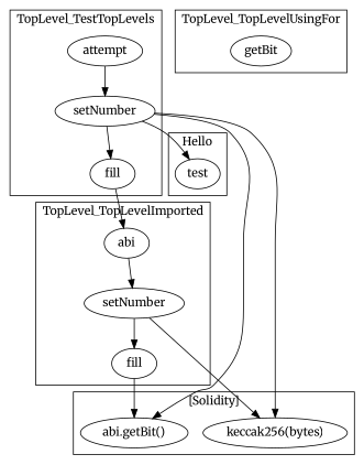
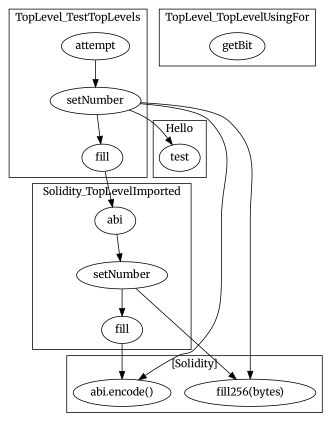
  strict digraph {
    fontname=Merriweather
    node [fontname=Merriweather]
    edge [fontname=Merriweather]
    n1 [label=attempt]
    n2 [label=fill]
    n3 [label=setNumber]
    n4 [label=test]
    n5 [label=abi]
    n6 [label=fill]
    n7 [label=setNumber]
    n8 [label=getBit]
-   "abi.encode()" [label="abi.getBit()"]
-   "keccak256(bytes)"
+   "abi.encode()"
+   "keccak256(bytes)" [label="fill256(bytes)"]
    subgraph cluster_1 {
      label=TopLevel_TestTopLevels
      n1
      n2
      n3
    }
    subgraph cluster_2 {
      label=Hello
      n4
    }
    subgraph cluster_3 {
-     label=TopLevel_TopLevelImported
+     label=Solidity_TopLevelImported
      n5
      n6
      n7
    }
    subgraph cluster_4 {
      label=TopLevel_TopLevelUsingFor
      n8
    }
    subgraph cluster_5 {
      label="[Solidity]"
      "abi.encode()"
      "keccak256(bytes)"
    }
    n1 -> n3
    n2 -> n5
    n3 -> n2
    n3 -> n4
    n3 -> "abi.encode()"
    n3 -> "keccak256(bytes)"
    n5 -> n7
    n6 -> "abi.encode()"
    n7 -> n6
    n7 -> "keccak256(bytes)"
  }
